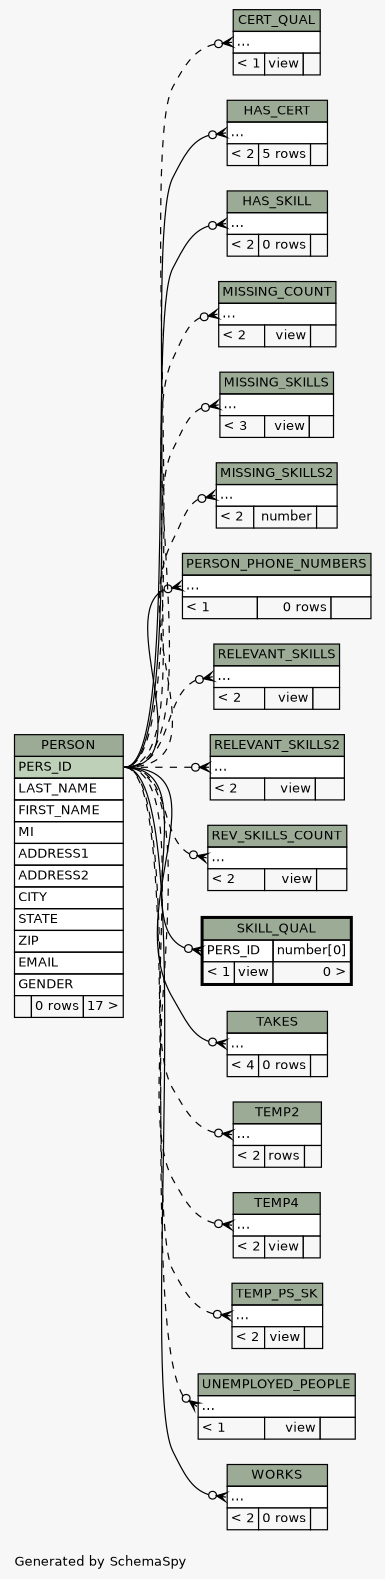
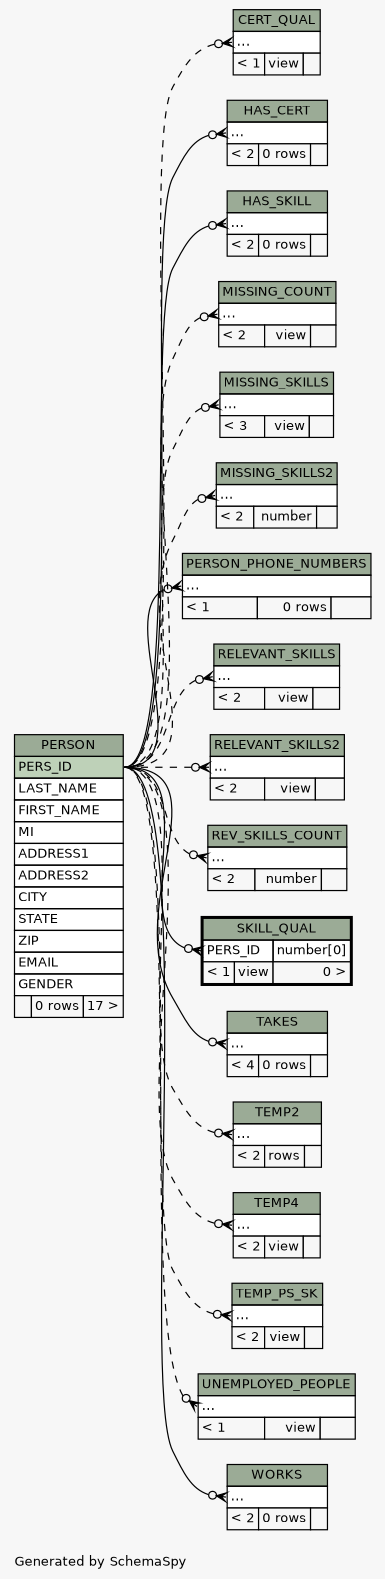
  digraph {
    bgcolor="#f7f7f7"
    fontname=Helvetica
    fontsize=11
    label="\nGenerated by SchemaSpy"
    labeljust=l
    nodesep=0.18
    rankdir=RL
    ranksep=0.46
    node [fontname=Helvetica fontsize=11 shape=plaintext]
    edge [arrowhead=none arrowsize=0.8 arrowtail=crowodot dir=back headport="PERS_ID:e" style=dashed tailport="elipses:w"]
    n1 [label=<     <TABLE BORDER="0" CELLBORDER="1" CELLSPACING="0" BGCOLOR="#ffffff">       <TR><TD COLSPAN="3" BGCOLOR="#9bab96" ALIGN="CENTER">CERT_QUAL</TD></TR>       <TR><TD PORT="elipses" COLSPAN="3" ALIGN="LEFT">...</TD></TR>       <TR><TD ALIGN="LEFT" BGCOLOR="#f7f7f7">&lt; 1</TD><TD ALIGN="RIGHT" BGCOLOR="#f7f7f7">view</TD><TD ALIGN="RIGHT" BGCOLOR="#f7f7f7">  </TD></TR>     </TABLE>>]
    n2 [label=<     <TABLE BORDER="0" CELLBORDER="1" CELLSPACING="0" BGCOLOR="#ffffff">       <TR><TD COLSPAN="3" BGCOLOR="#9bab96" ALIGN="CENTER">PERSON</TD></TR>       <TR><TD PORT="PERS_ID" COLSPAN="3" BGCOLOR="#bed1b8" ALIGN="LEFT">PERS_ID</TD></TR>       <TR><TD PORT="LAST_NAME" COLSPAN="3" ALIGN="LEFT">LAST_NAME</TD></TR>       <TR><TD PORT="FIRST_NAME" COLSPAN="3" ALIGN="LEFT">FIRST_NAME</TD></TR>       <TR><TD PORT="MI" COLSPAN="3" ALIGN="LEFT">MI</TD></TR>       <TR><TD PORT="ADDRESS1" COLSPAN="3" ALIGN="LEFT">ADDRESS1</TD></TR>       <TR><TD PORT="ADDRESS2" COLSPAN="3" ALIGN="LEFT">ADDRESS2</TD></TR>       <TR><TD PORT="CITY" COLSPAN="3" ALIGN="LEFT">CITY</TD></TR>       <TR><TD PORT="STATE" COLSPAN="3" ALIGN="LEFT">STATE</TD></TR>       <TR><TD PORT="ZIP" COLSPAN="3" ALIGN="LEFT">ZIP</TD></TR>       <TR><TD PORT="EMAIL" COLSPAN="3" ALIGN="LEFT">EMAIL</TD></TR>       <TR><TD PORT="GENDER" COLSPAN="3" ALIGN="LEFT">GENDER</TD></TR>       <TR><TD ALIGN="LEFT" BGCOLOR="#f7f7f7">  </TD><TD ALIGN="RIGHT" BGCOLOR="#f7f7f7">0 rows</TD><TD ALIGN="RIGHT" BGCOLOR="#f7f7f7">17 &gt;</TD></TR>     </TABLE>>]
-   n3 [label=<     <TABLE BORDER="0" CELLBORDER="1" CELLSPACING="0" BGCOLOR="#ffffff">       <TR><TD COLSPAN="3" BGCOLOR="#9bab96" ALIGN="CENTER">HAS_CERT</TD></TR>       <TR><TD PORT="elipses" COLSPAN="3" ALIGN="LEFT">...</TD></TR>       <TR><TD ALIGN="LEFT" BGCOLOR="#f7f7f7">&lt; 2</TD><TD ALIGN="RIGHT" BGCOLOR="#f7f7f7">5 rows</TD><TD ALIGN="RIGHT" BGCOLOR="#f7f7f7">  </TD></TR>     </TABLE>>]
+   n3 [label=<     <TABLE BORDER="0" CELLBORDER="1" CELLSPACING="0" BGCOLOR="#ffffff">       <TR><TD COLSPAN="3" BGCOLOR="#9bab96" ALIGN="CENTER">HAS_CERT</TD></TR>       <TR><TD PORT="elipses" COLSPAN="3" ALIGN="LEFT">...</TD></TR>       <TR><TD ALIGN="LEFT" BGCOLOR="#f7f7f7">&lt; 2</TD><TD ALIGN="RIGHT" BGCOLOR="#f7f7f7">0 rows</TD><TD ALIGN="RIGHT" BGCOLOR="#f7f7f7">  </TD></TR>     </TABLE>>]
    n4 [label=<     <TABLE BORDER="0" CELLBORDER="1" CELLSPACING="0" BGCOLOR="#ffffff">       <TR><TD COLSPAN="3" BGCOLOR="#9bab96" ALIGN="CENTER">HAS_SKILL</TD></TR>       <TR><TD PORT="elipses" COLSPAN="3" ALIGN="LEFT">...</TD></TR>       <TR><TD ALIGN="LEFT" BGCOLOR="#f7f7f7">&lt; 2</TD><TD ALIGN="RIGHT" BGCOLOR="#f7f7f7">0 rows</TD><TD ALIGN="RIGHT" BGCOLOR="#f7f7f7">  </TD></TR>     </TABLE>>]
    n5 [label=<     <TABLE BORDER="0" CELLBORDER="1" CELLSPACING="0" BGCOLOR="#ffffff">       <TR><TD COLSPAN="3" BGCOLOR="#9bab96" ALIGN="CENTER">MISSING_COUNT</TD></TR>       <TR><TD PORT="elipses" COLSPAN="3" ALIGN="LEFT">...</TD></TR>       <TR><TD ALIGN="LEFT" BGCOLOR="#f7f7f7">&lt; 2</TD><TD ALIGN="RIGHT" BGCOLOR="#f7f7f7">view</TD><TD ALIGN="RIGHT" BGCOLOR="#f7f7f7">  </TD></TR>     </TABLE>>]
    n6 [label=<     <TABLE BORDER="0" CELLBORDER="1" CELLSPACING="0" BGCOLOR="#ffffff">       <TR><TD COLSPAN="3" BGCOLOR="#9bab96" ALIGN="CENTER">MISSING_SKILLS</TD></TR>       <TR><TD PORT="elipses" COLSPAN="3" ALIGN="LEFT">...</TD></TR>       <TR><TD ALIGN="LEFT" BGCOLOR="#f7f7f7">&lt; 3</TD><TD ALIGN="RIGHT" BGCOLOR="#f7f7f7">view</TD><TD ALIGN="RIGHT" BGCOLOR="#f7f7f7">  </TD></TR>     </TABLE>>]
    n7 [label=<     <TABLE BORDER="0" CELLBORDER="1" CELLSPACING="0" BGCOLOR="#ffffff">       <TR><TD COLSPAN="3" BGCOLOR="#9bab96" ALIGN="CENTER">MISSING_SKILLS2</TD></TR>       <TR><TD PORT="elipses" COLSPAN="3" ALIGN="LEFT">...</TD></TR>       <TR><TD ALIGN="LEFT" BGCOLOR="#f7f7f7">&lt; 2</TD><TD ALIGN="RIGHT" BGCOLOR="#f7f7f7">number</TD><TD ALIGN="RIGHT" BGCOLOR="#f7f7f7">  </TD></TR>     </TABLE>>]
    n8 [label=<     <TABLE BORDER="0" CELLBORDER="1" CELLSPACING="0" BGCOLOR="#ffffff">       <TR><TD COLSPAN="3" BGCOLOR="#9bab96" ALIGN="CENTER">PERSON_PHONE_NUMBERS</TD></TR>       <TR><TD PORT="elipses" COLSPAN="3" ALIGN="LEFT">...</TD></TR>       <TR><TD ALIGN="LEFT" BGCOLOR="#f7f7f7">&lt; 1</TD><TD ALIGN="RIGHT" BGCOLOR="#f7f7f7">0 rows</TD><TD ALIGN="RIGHT" BGCOLOR="#f7f7f7">  </TD></TR>     </TABLE>>]
    n9 [label=<     <TABLE BORDER="0" CELLBORDER="1" CELLSPACING="0" BGCOLOR="#ffffff">       <TR><TD COLSPAN="3" BGCOLOR="#9bab96" ALIGN="CENTER">RELEVANT_SKILLS</TD></TR>       <TR><TD PORT="elipses" COLSPAN="3" ALIGN="LEFT">...</TD></TR>       <TR><TD ALIGN="LEFT" BGCOLOR="#f7f7f7">&lt; 2</TD><TD ALIGN="RIGHT" BGCOLOR="#f7f7f7">view</TD><TD ALIGN="RIGHT" BGCOLOR="#f7f7f7">  </TD></TR>     </TABLE>>]
    n10 [label=<     <TABLE BORDER="0" CELLBORDER="1" CELLSPACING="0" BGCOLOR="#ffffff">       <TR><TD COLSPAN="3" BGCOLOR="#9bab96" ALIGN="CENTER">RELEVANT_SKILLS2</TD></TR>       <TR><TD PORT="elipses" COLSPAN="3" ALIGN="LEFT">...</TD></TR>       <TR><TD ALIGN="LEFT" BGCOLOR="#f7f7f7">&lt; 2</TD><TD ALIGN="RIGHT" BGCOLOR="#f7f7f7">view</TD><TD ALIGN="RIGHT" BGCOLOR="#f7f7f7">  </TD></TR>     </TABLE>>]
-   n11 [label=<     <TABLE BORDER="0" CELLBORDER="1" CELLSPACING="0" BGCOLOR="#ffffff">       <TR><TD COLSPAN="3" BGCOLOR="#9bab96" ALIGN="CENTER">REV_SKILLS_COUNT</TD></TR>       <TR><TD PORT="elipses" COLSPAN="3" ALIGN="LEFT">...</TD></TR>       <TR><TD ALIGN="LEFT" BGCOLOR="#f7f7f7">&lt; 2</TD><TD ALIGN="RIGHT" BGCOLOR="#f7f7f7">view</TD><TD ALIGN="RIGHT" BGCOLOR="#f7f7f7">  </TD></TR>     </TABLE>>]
+   n11 [label=<     <TABLE BORDER="0" CELLBORDER="1" CELLSPACING="0" BGCOLOR="#ffffff">       <TR><TD COLSPAN="3" BGCOLOR="#9bab96" ALIGN="CENTER">REV_SKILLS_COUNT</TD></TR>       <TR><TD PORT="elipses" COLSPAN="3" ALIGN="LEFT">...</TD></TR>       <TR><TD ALIGN="LEFT" BGCOLOR="#f7f7f7">&lt; 2</TD><TD ALIGN="RIGHT" BGCOLOR="#f7f7f7">number</TD><TD ALIGN="RIGHT" BGCOLOR="#f7f7f7">  </TD></TR>     </TABLE>>]
    n12 [label=<     <TABLE BORDER="2" CELLBORDER="1" CELLSPACING="0" BGCOLOR="#ffffff">       <TR><TD COLSPAN="3" BGCOLOR="#9bab96" ALIGN="CENTER">SKILL_QUAL</TD></TR>       <TR><TD PORT="PERS_ID" COLSPAN="2" ALIGN="LEFT">PERS_ID</TD><TD PORT="PERS_ID.type" ALIGN="LEFT">number[0]</TD></TR>       <TR><TD ALIGN="LEFT" BGCOLOR="#f7f7f7">&lt; 1</TD><TD ALIGN="RIGHT" BGCOLOR="#f7f7f7">view</TD><TD ALIGN="RIGHT" BGCOLOR="#f7f7f7">0 &gt;</TD></TR>     </TABLE>>]
    n13 [label=<     <TABLE BORDER="0" CELLBORDER="1" CELLSPACING="0" BGCOLOR="#ffffff">       <TR><TD COLSPAN="3" BGCOLOR="#9bab96" ALIGN="CENTER">TAKES</TD></TR>       <TR><TD PORT="elipses" COLSPAN="3" ALIGN="LEFT">...</TD></TR>       <TR><TD ALIGN="LEFT" BGCOLOR="#f7f7f7">&lt; 4</TD><TD ALIGN="RIGHT" BGCOLOR="#f7f7f7">0 rows</TD><TD ALIGN="RIGHT" BGCOLOR="#f7f7f7">  </TD></TR>     </TABLE>>]
    n14 [label=<     <TABLE BORDER="0" CELLBORDER="1" CELLSPACING="0" BGCOLOR="#ffffff">       <TR><TD COLSPAN="3" BGCOLOR="#9bab96" ALIGN="CENTER">TEMP2</TD></TR>       <TR><TD PORT="elipses" COLSPAN="3" ALIGN="LEFT">...</TD></TR>       <TR><TD ALIGN="LEFT" BGCOLOR="#f7f7f7">&lt; 2</TD><TD ALIGN="RIGHT" BGCOLOR="#f7f7f7">rows</TD><TD ALIGN="RIGHT" BGCOLOR="#f7f7f7">  </TD></TR>     </TABLE>>]
    n15 [label=<     <TABLE BORDER="0" CELLBORDER="1" CELLSPACING="0" BGCOLOR="#ffffff">       <TR><TD COLSPAN="3" BGCOLOR="#9bab96" ALIGN="CENTER">TEMP4</TD></TR>       <TR><TD PORT="elipses" COLSPAN="3" ALIGN="LEFT">...</TD></TR>       <TR><TD ALIGN="LEFT" BGCOLOR="#f7f7f7">&lt; 2</TD><TD ALIGN="RIGHT" BGCOLOR="#f7f7f7">view</TD><TD ALIGN="RIGHT" BGCOLOR="#f7f7f7">  </TD></TR>     </TABLE>>]
    n16 [label=<     <TABLE BORDER="0" CELLBORDER="1" CELLSPACING="0" BGCOLOR="#ffffff">       <TR><TD COLSPAN="3" BGCOLOR="#9bab96" ALIGN="CENTER">TEMP_PS_SK</TD></TR>       <TR><TD PORT="elipses" COLSPAN="3" ALIGN="LEFT">...</TD></TR>       <TR><TD ALIGN="LEFT" BGCOLOR="#f7f7f7">&lt; 2</TD><TD ALIGN="RIGHT" BGCOLOR="#f7f7f7">view</TD><TD ALIGN="RIGHT" BGCOLOR="#f7f7f7">  </TD></TR>     </TABLE>>]
    n17 [label=<     <TABLE BORDER="0" CELLBORDER="1" CELLSPACING="0" BGCOLOR="#ffffff">       <TR><TD COLSPAN="3" BGCOLOR="#9bab96" ALIGN="CENTER">UNEMPLOYED_PEOPLE</TD></TR>       <TR><TD PORT="elipses" COLSPAN="3" ALIGN="LEFT">...</TD></TR>       <TR><TD ALIGN="LEFT" BGCOLOR="#f7f7f7">&lt; 1</TD><TD ALIGN="RIGHT" BGCOLOR="#f7f7f7">view</TD><TD ALIGN="RIGHT" BGCOLOR="#f7f7f7">  </TD></TR>     </TABLE>>]
    n18 [label=<     <TABLE BORDER="0" CELLBORDER="1" CELLSPACING="0" BGCOLOR="#ffffff">       <TR><TD COLSPAN="3" BGCOLOR="#9bab96" ALIGN="CENTER">WORKS</TD></TR>       <TR><TD PORT="elipses" COLSPAN="3" ALIGN="LEFT">...</TD></TR>       <TR><TD ALIGN="LEFT" BGCOLOR="#f7f7f7">&lt; 2</TD><TD ALIGN="RIGHT" BGCOLOR="#f7f7f7">0 rows</TD><TD ALIGN="RIGHT" BGCOLOR="#f7f7f7">  </TD></TR>     </TABLE>>]
    n1 -> n2
    n3 -> n2 [style=""]
    n4 -> n2 [style=""]
    n5 -> n2
    n6 -> n2
    n7 -> n2
    n8 -> n2 [style=""]
    n9 -> n2
    n10 -> n2
    n11 -> n2
    n12 -> n2 [style=solid tailport="PERS_ID:w"]
    n13 -> n2 [style=""]
    n14 -> n2
    n15 -> n2
    n16 -> n2
    n17 -> n2
    n18 -> n2 [style=""]
  }
